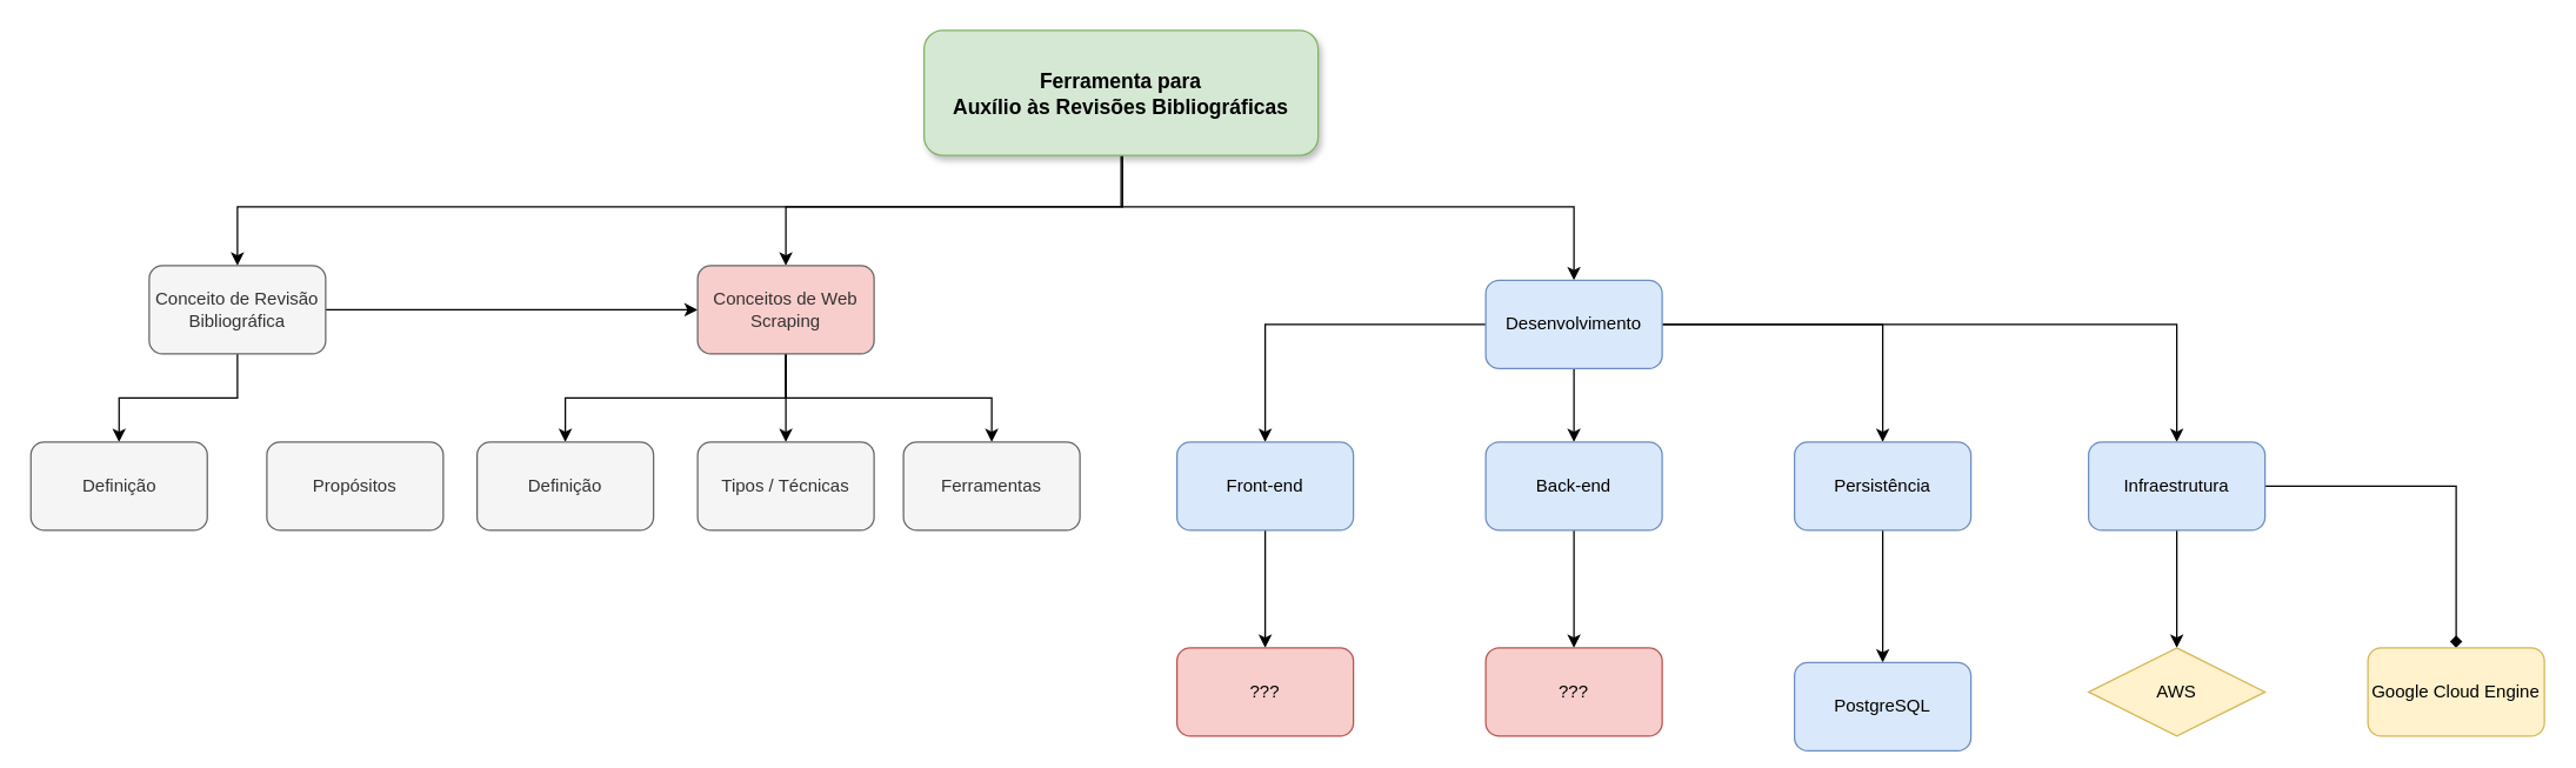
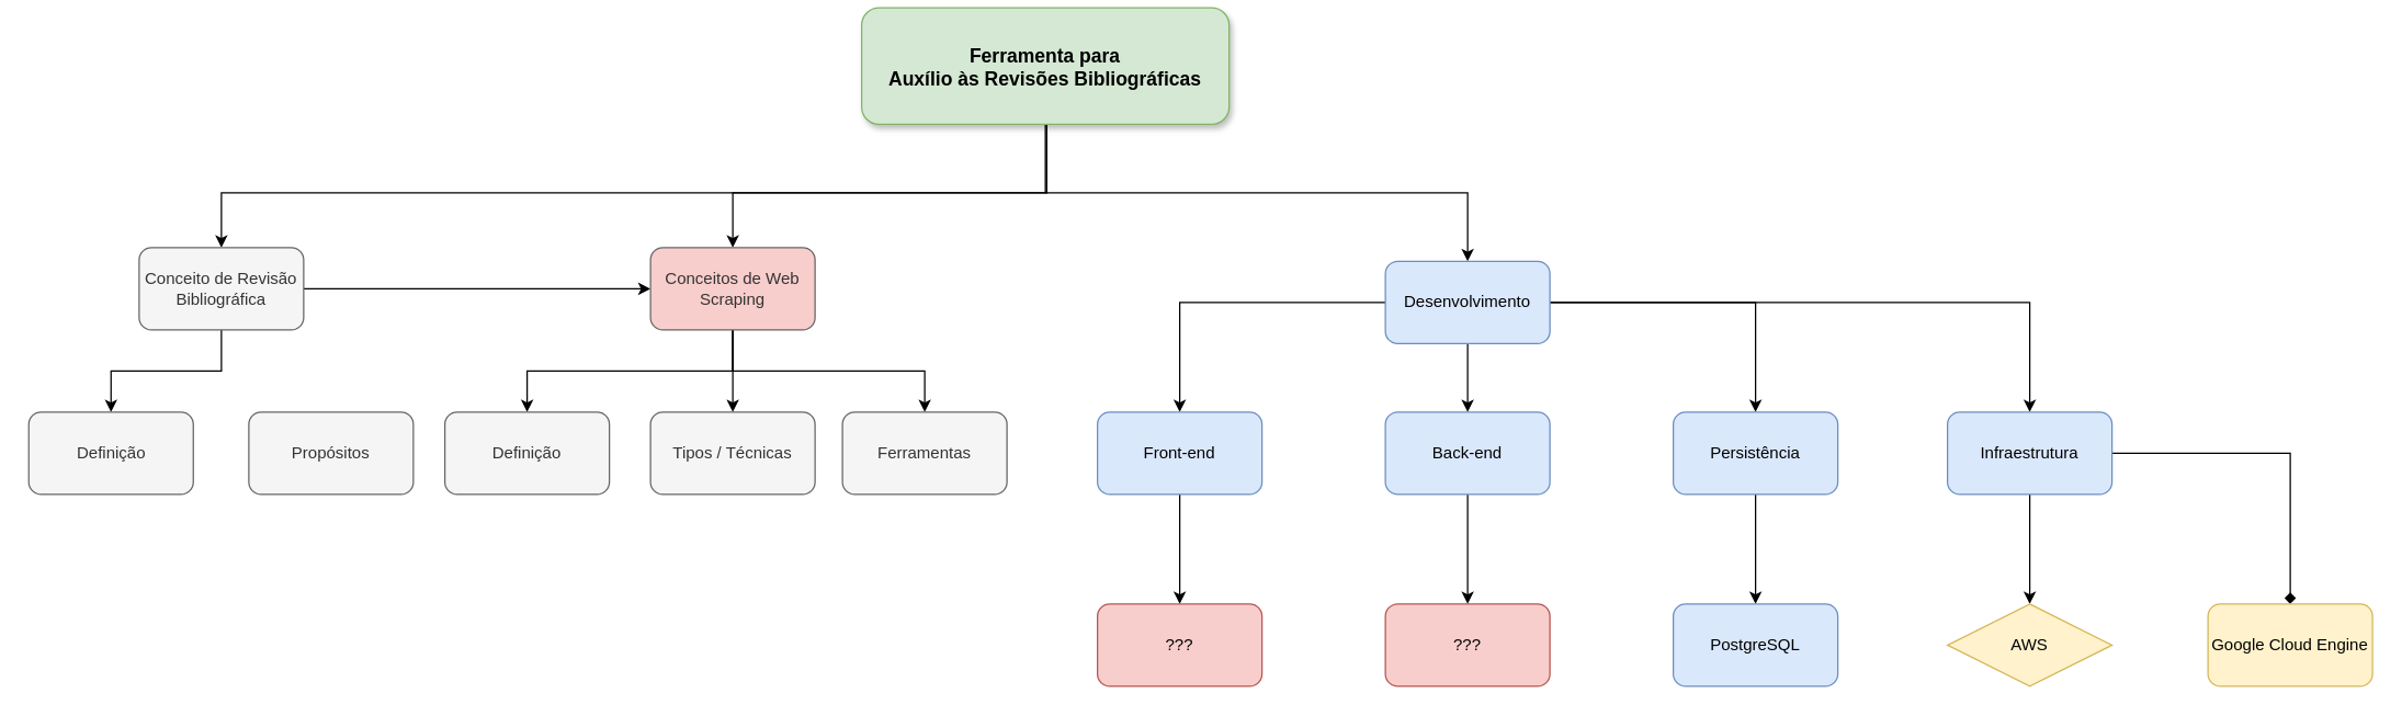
  <mxCell id="0" />
  <mxCell id="1" parent="0" />
  <mxCell id="2" style="edgeStyle=orthogonalEdgeStyle;rounded=0;orthogonalLoop=1;jettySize=auto;html=1;exitX=0.5;exitY=1;exitDx=0;exitDy=0;entryX=0.5;entryY=0;entryDx=0;entryDy=0;" edge="1" parent="1" source="5" target="10"><mxGeometry relative="1" as="geometry"><mxPoint x="1140" y="190" as="targetPoint" /><Array as="points"><mxPoint x="763" y="140" /><mxPoint x="1070" y="140" /></Array></mxGeometry></mxCell>
  <mxCell id="3" style="edgeStyle=orthogonalEdgeStyle;rounded=0;orthogonalLoop=1;jettySize=auto;html=1;entryX=0.5;entryY=0;entryDx=0;entryDy=0;exitX=0.5;exitY=1;exitDx=0;exitDy=0;" edge="1" parent="1" source="5" target="24"><mxGeometry relative="1" as="geometry"><mxPoint x="660" y="190" as="targetPoint" /><Array as="points"><mxPoint x="763" y="140" /><mxPoint x="70" y="140" /></Array></mxGeometry></mxCell>
  <mxCell id="4" style="edgeStyle=orthogonalEdgeStyle;rounded=0;orthogonalLoop=1;jettySize=auto;html=1;exitX=0.5;exitY=1;exitDx=0;exitDy=0;" edge="1" parent="1" source="5" target="33"><mxGeometry relative="1" as="geometry"><mxPoint x="580" y="190" as="targetPoint" /><Array as="points"><mxPoint x="763" y="140" /><mxPoint x="534" y="140" /></Array></mxGeometry></mxCell>
- <mxCell id="5" value="Ferramenta para &#10;Auxílio às Revisões Bibliográficas" style="rounded=1;shadow=1;fontStyle=1;fontSize=14;fillColor=#d5e8d4;strokeColor=#82b366;" parent="1" vertex="1"><mxGeometry x="628" y="20" width="268" height="85" as="geometry" /></mxCell>
+ <mxCell id="5" value="Ferramenta para &#10;Auxílio às Revisões Bibliográficas" style="rounded=1;shadow=1;fontStyle=1;fontSize=14;fillColor=#d5e8d4;strokeColor=#82b366;" parent="1" vertex="1"><mxGeometry x="628" y="5" width="268" height="85" as="geometry" /></mxCell>
  <mxCell id="6" style="edgeStyle=orthogonalEdgeStyle;rounded=0;orthogonalLoop=1;jettySize=auto;html=1;" edge="1" parent="1" source="10" target="28"><mxGeometry relative="1" as="geometry"><mxPoint x="1000" y="300" as="targetPoint" /></mxGeometry></mxCell>
  <mxCell id="7" value="" style="edgeStyle=orthogonalEdgeStyle;rounded=0;orthogonalLoop=1;jettySize=auto;html=1;" edge="1" parent="1" source="10" target="20"><mxGeometry relative="1" as="geometry" /></mxCell>
  <mxCell id="8" value="" style="edgeStyle=orthogonalEdgeStyle;rounded=0;orthogonalLoop=1;jettySize=auto;html=1;" edge="1" parent="1" source="10" target="17"><mxGeometry relative="1" as="geometry" /></mxCell>
  <mxCell id="9" value="" style="edgeStyle=orthogonalEdgeStyle;rounded=0;orthogonalLoop=1;jettySize=auto;html=1;" edge="1" parent="1" source="10" target="13"><mxGeometry relative="1" as="geometry" /></mxCell>
  <mxCell id="10" value="Desenvolvimento" style="rounded=1;whiteSpace=wrap;html=1;fillColor=#dae8fc;strokeColor=#6c8ebf;" vertex="1" parent="1"><mxGeometry x="1010" y="190" width="120" height="60" as="geometry" /></mxCell>
  <mxCell id="11" value="" style="edgeStyle=orthogonalEdgeStyle;rounded=0;orthogonalLoop=1;jettySize=auto;html=1;" edge="1" parent="1" source="13" target="15"><mxGeometry relative="1" as="geometry" /></mxCell>
  <mxCell id="12" value="" style="edgeStyle=orthogonalEdgeStyle;rounded=0;orthogonalLoop=1;jettySize=auto;html=1;endArrow=diamond;" edge="1" parent="1" source="13" target="14"><mxGeometry relative="1" as="geometry" /></mxCell>
  <mxCell id="13" value="Infraestrutura" style="rounded=1;whiteSpace=wrap;html=1;fillColor=#dae8fc;strokeColor=#6c8ebf;" vertex="1" parent="1"><mxGeometry x="1420" y="300" width="120" height="60" as="geometry" /></mxCell>
  <mxCell id="14" value="Google Cloud Engine" style="rounded=1;whiteSpace=wrap;html=1;fillColor=#fff2cc;strokeColor=#d6b656;" vertex="1" parent="1"><mxGeometry x="1610" y="440" width="120" height="60" as="geometry" /></mxCell>
  <mxCell id="15" value="AWS" style="rhombus;whiteSpace=wrap;html=1;fillColor=#fff2cc;strokeColor=#d6b656;" vertex="1" parent="1"><mxGeometry x="1420" y="440" width="120" height="60" as="geometry" /></mxCell>
  <mxCell id="16" value="" style="edgeStyle=orthogonalEdgeStyle;rounded=0;orthogonalLoop=1;jettySize=auto;html=1;" edge="1" parent="1" source="17" target="18"><mxGeometry relative="1" as="geometry" /></mxCell>
  <mxCell id="17" value="Persistência" style="rounded=1;whiteSpace=wrap;html=1;fillColor=#dae8fc;strokeColor=#6c8ebf;" vertex="1" parent="1"><mxGeometry x="1220" y="300" width="120" height="60" as="geometry" /></mxCell>
- <mxCell id="18" value="PostgreSQL" style="rounded=1;whiteSpace=wrap;html=1;fillColor=#dae8fc;strokeColor=#6c8ebf;" vertex="1" parent="1"><mxGeometry x="1220" y="450" width="120" height="60" as="geometry" /></mxCell>
+ <mxCell id="18" value="PostgreSQL" style="rounded=1;whiteSpace=wrap;html=1;fillColor=#dae8fc;strokeColor=#6c8ebf;" vertex="1" parent="1"><mxGeometry x="1220" y="440" width="120" height="60" as="geometry" /></mxCell>
  <mxCell id="19" value="" style="edgeStyle=orthogonalEdgeStyle;rounded=0;orthogonalLoop=1;jettySize=auto;html=1;" edge="1" parent="1" source="20" target="21"><mxGeometry relative="1" as="geometry" /></mxCell>
  <mxCell id="20" value="Back-end" style="rounded=1;whiteSpace=wrap;html=1;fillColor=#dae8fc;strokeColor=#6c8ebf;" vertex="1" parent="1"><mxGeometry x="1010" y="300" width="120" height="60" as="geometry" /></mxCell>
  <mxCell id="21" value="???" style="rounded=1;whiteSpace=wrap;html=1;fillColor=#f8cecc;strokeColor=#b85450;" vertex="1" parent="1"><mxGeometry x="1010" y="440" width="120" height="60" as="geometry" /></mxCell>
  <mxCell id="22" style="edgeStyle=orthogonalEdgeStyle;rounded=0;orthogonalLoop=1;jettySize=auto;html=1;exitX=0.5;exitY=1;exitDx=0;exitDy=0;" edge="1" parent="1" source="24" target="25"><mxGeometry relative="1" as="geometry"><mxPoint x="691" y="310" as="targetPoint" /><mxPoint x="241" y="250" as="sourcePoint" /></mxGeometry></mxCell>
  <mxCell id="23" style="edgeStyle=orthogonalEdgeStyle;rounded=0;orthogonalLoop=1;jettySize=auto;html=1;" edge="1" parent="1" source="24" target="33"><mxGeometry relative="1" as="geometry"><mxPoint x="811" y="290" as="targetPoint" /></mxGeometry></mxCell>
  <mxCell id="24" value="Conceito de Revisão Bibliográfica" style="rounded=1;whiteSpace=wrap;html=1;fillColor=#f5f5f5;strokeColor=#666666;fontColor=#333333;" vertex="1" parent="1"><mxGeometry x="101" y="180" width="120" height="60" as="geometry" /></mxCell>
  <mxCell id="25" value="Definição&lt;br&gt;" style="rounded=1;whiteSpace=wrap;html=1;fillColor=#f5f5f5;strokeColor=#666666;fontColor=#333333;" vertex="1" parent="1"><mxGeometry x="20.5" y="300" width="120" height="60" as="geometry" /></mxCell>
  <mxCell id="26" value="Propósitos" style="rounded=1;whiteSpace=wrap;html=1;fillColor=#f5f5f5;strokeColor=#666666;fontColor=#333333;" vertex="1" parent="1"><mxGeometry x="181" y="300" width="120" height="60" as="geometry" /></mxCell>
  <mxCell id="27" value="" style="edgeStyle=orthogonalEdgeStyle;rounded=0;orthogonalLoop=1;jettySize=auto;html=1;" edge="1" parent="1" source="28" target="29"><mxGeometry relative="1" as="geometry" /></mxCell>
  <mxCell id="28" value="Front-end" style="rounded=1;whiteSpace=wrap;html=1;fillColor=#dae8fc;strokeColor=#6c8ebf;" vertex="1" parent="1"><mxGeometry x="800" y="300" width="120" height="60" as="geometry" /></mxCell>
  <mxCell id="29" value="???" style="rounded=1;whiteSpace=wrap;html=1;fillColor=#f8cecc;strokeColor=#b85450;" vertex="1" parent="1"><mxGeometry x="800" y="440" width="120" height="60" as="geometry" /></mxCell>
  <mxCell id="30" value="" style="edgeStyle=orthogonalEdgeStyle;rounded=0;orthogonalLoop=1;jettySize=auto;html=1;" edge="1" parent="1" target="36"><mxGeometry relative="1" as="geometry"><mxPoint x="534" y="240" as="sourcePoint" /><Array as="points"><mxPoint x="534" y="270" /><mxPoint x="384" y="270" /></Array></mxGeometry></mxCell>
  <mxCell id="31" value="" style="edgeStyle=orthogonalEdgeStyle;rounded=0;orthogonalLoop=1;jettySize=auto;html=1;" edge="1" parent="1" source="33" target="35"><mxGeometry relative="1" as="geometry" /></mxCell>
  <mxCell id="32" value="" style="edgeStyle=orthogonalEdgeStyle;rounded=0;orthogonalLoop=1;jettySize=auto;html=1;exitX=0.5;exitY=1;exitDx=0;exitDy=0;" edge="1" parent="1" source="33" target="34"><mxGeometry relative="1" as="geometry" /></mxCell>
  <mxCell id="33" value="Conceitos de Web Scraping" style="rounded=1;whiteSpace=wrap;html=1;fillColor=#f8cecc;strokeColor=#666666;fontColor=#333333;" vertex="1" parent="1"><mxGeometry x="474" y="180" width="120" height="60" as="geometry" /></mxCell>
  <mxCell id="34" value="Ferramentas" style="rounded=1;whiteSpace=wrap;html=1;fillColor=#f5f5f5;strokeColor=#666666;fontColor=#333333;" vertex="1" parent="1"><mxGeometry x="614" y="300" width="120" height="60" as="geometry" /></mxCell>
  <mxCell id="35" value="Tipos / Técnicas&lt;br&gt;" style="rounded=1;whiteSpace=wrap;html=1;fillColor=#f5f5f5;strokeColor=#666666;fontColor=#333333;" vertex="1" parent="1"><mxGeometry x="474" y="300" width="120" height="60" as="geometry" /></mxCell>
  <mxCell id="36" value="Definição" style="rounded=1;whiteSpace=wrap;html=1;fillColor=#f5f5f5;strokeColor=#666666;fontColor=#333333;" vertex="1" parent="1"><mxGeometry x="324" y="300" width="120" height="60" as="geometry" /></mxCell>
